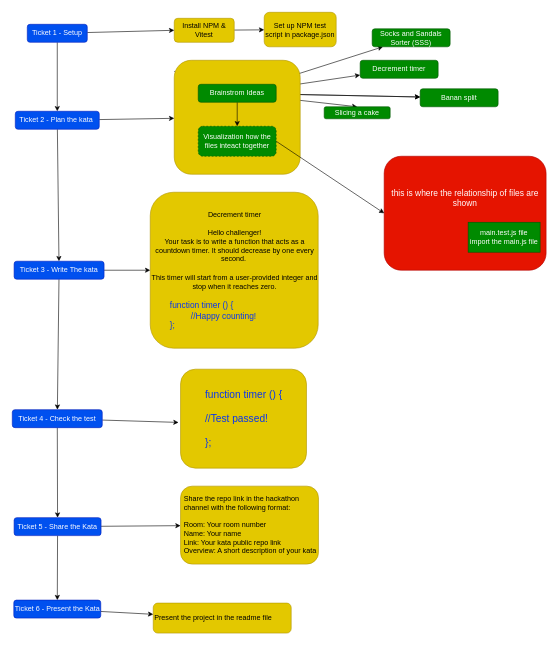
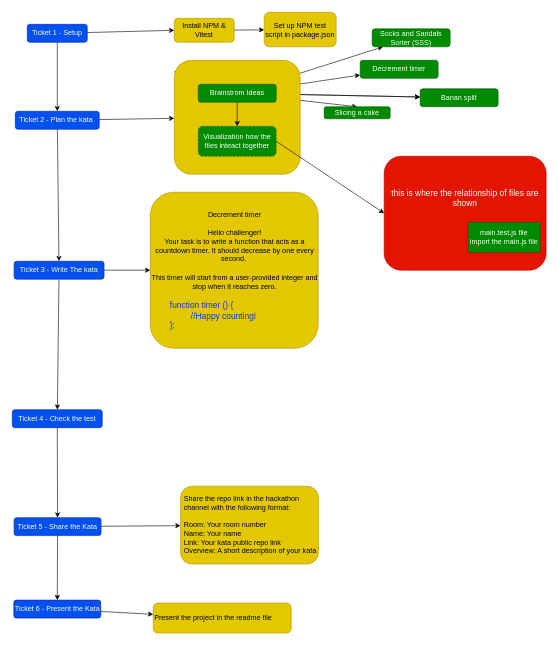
  <mxCell id="0" />
  <mxCell id="1" parent="0" />
  <mxCell id="2" style="edgeStyle=none;html=1;" parent="1" source="3" target="9" edge="1"><mxGeometry relative="1" as="geometry" /></mxCell>
  <mxCell id="3" value="Install NPM &amp;amp; Vitest" style="rounded=1;whiteSpace=wrap;html=1;fillColor=#e3c800;fontColor=#000000;strokeColor=#B09500;" parent="1" vertex="1"><mxGeometry x="290" y="30" width="100" height="40" as="geometry" /></mxCell>
  <mxCell id="4" style="edgeStyle=none;html=1;entryX=0.5;entryY=0;entryDx=0;entryDy=0;" parent="1" source="36" target="10" edge="1"><mxGeometry relative="1" as="geometry" /></mxCell>
  <mxCell id="5" value="" style="edgeStyle=none;html=1;" parent="1" source="36" target="11" edge="1"><mxGeometry relative="1" as="geometry" /></mxCell>
  <mxCell id="6" style="edgeStyle=none;html=1;" parent="1" source="36" target="12" edge="1"><mxGeometry relative="1" as="geometry" /></mxCell>
  <mxCell id="7" value="" style="edgeStyle=none;html=1;" parent="1" source="36" target="11" edge="1"><mxGeometry relative="1" as="geometry" /></mxCell>
  <mxCell id="8" value="" style="edgeStyle=none;html=1;" parent="1" source="36" target="33" edge="1"><mxGeometry relative="1" as="geometry" /></mxCell>
  <mxCell id="9" value="Set up NPM test script in package.json" style="whiteSpace=wrap;html=1;fillColor=#e3c800;strokeColor=#B09500;fontColor=#000000;rounded=1;" parent="1" vertex="1"><mxGeometry x="440" y="20" width="120" height="57.5" as="geometry" /></mxCell>
  <mxCell id="10" value="Slicing a cake" style="whiteSpace=wrap;html=1;fillColor=#008a00;strokeColor=#005700;fontColor=#ffffff;rounded=1;" parent="1" vertex="1"><mxGeometry x="540" y="177.5" width="110" height="20" as="geometry" /></mxCell>
  <mxCell id="11" value="Banan split" style="rounded=1;whiteSpace=wrap;html=1;fillColor=#008a00;strokeColor=#005700;fontColor=#ffffff;" parent="1" vertex="1"><mxGeometry x="700" y="147.5" width="130" height="30" as="geometry" /></mxCell>
  <mxCell id="12" value="Socks and Sandals Sorter (SSS)" style="rounded=1;whiteSpace=wrap;html=1;fillColor=#008a00;strokeColor=#005700;fontColor=#ffffff;" parent="1" vertex="1"><mxGeometry x="620" y="47.5" width="130" height="30" as="geometry" /></mxCell>
  <mxCell id="13" style="edgeStyle=none;html=1;entryX=0;entryY=0.25;entryDx=0;entryDy=0;" parent="1" source="14" target="36" edge="1"><mxGeometry relative="1" as="geometry" /></mxCell>
  <mxCell id="14" value="" style="whiteSpace=wrap;html=1;fillColor=#e3c800;strokeColor=#B09500;fontColor=#000000;rounded=1;align=center;" parent="1" vertex="1"><mxGeometry x="290" y="100" width="210" height="190" as="geometry" /></mxCell>
  <mxCell id="15" style="edgeStyle=none;html=1;entryX=0.5;entryY=0;entryDx=0;entryDy=0;" parent="1" source="17" target="20" edge="1"><mxGeometry relative="1" as="geometry" /></mxCell>
  <mxCell id="16" style="edgeStyle=none;html=1;entryX=0;entryY=0.5;entryDx=0;entryDy=0;" parent="1" source="17" target="3" edge="1"><mxGeometry relative="1" as="geometry" /></mxCell>
  <mxCell id="17" value="Ticket 1 - Setup" style="rounded=1;whiteSpace=wrap;html=1;fillColor=#0050ef;fontColor=#ffffff;strokeColor=#001DBC;" parent="1" vertex="1"><mxGeometry x="45" y="40" width="100" height="30" as="geometry" /></mxCell>
  <mxCell id="18" style="edgeStyle=none;html=1;" parent="1" source="20" target="14" edge="1"><mxGeometry relative="1" as="geometry" /></mxCell>
  <mxCell id="19" value="" style="edgeStyle=none;html=1;" parent="1" source="20" target="23" edge="1"><mxGeometry relative="1" as="geometry" /></mxCell>
  <mxCell id="20" value="Ticket 2 - Plan the kata&amp;nbsp;" style="rounded=1;whiteSpace=wrap;html=1;fillColor=#0050ef;fontColor=#ffffff;strokeColor=#001DBC;" parent="1" vertex="1"><mxGeometry x="25" y="185" width="140" height="30" as="geometry" /></mxCell>
  <mxCell id="21" style="edgeStyle=none;html=1;entryX=0;entryY=0.5;entryDx=0;entryDy=0;" parent="1" source="23" target="24" edge="1"><mxGeometry relative="1" as="geometry" /></mxCell>
  <mxCell id="22" value="" style="edgeStyle=none;html=1;" parent="1" source="23" target="27" edge="1"><mxGeometry relative="1" as="geometry" /></mxCell>
  <mxCell id="23" value="Ticket 3 - Write The kata" style="rounded=1;whiteSpace=wrap;html=1;fillColor=#0050ef;fontColor=#ffffff;strokeColor=#001DBC;" parent="1" vertex="1"><mxGeometry x="23" y="435" width="150" height="30" as="geometry" /></mxCell>
  <mxCell id="24" value="&lt;p style=&quot;margin: 0in; font-family: Calibri; font-size: 11px;&quot;&gt;&lt;/p&gt;&lt;font style=&quot;font-size: 14px;&quot;&gt;&lt;div style=&quot;font-size: 11px; text-align: center;&quot;&gt;&lt;span style=&quot;font-size: 12px; background-color: initial;&quot;&gt;Decrement timer&lt;/span&gt;&lt;/div&gt;&lt;div style=&quot;text-align: center;&quot;&gt;&lt;br&gt;&lt;/div&gt;&lt;span style=&quot;font-size: 12px;&quot;&gt;&lt;div style=&quot;text-align: center;&quot;&gt;&lt;span style=&quot;background-color: initial;&quot;&gt;Hello challenger!&lt;/span&gt;&lt;/div&gt;&lt;/span&gt;&lt;span style=&quot;font-size: 12px;&quot;&gt;&lt;div style=&quot;text-align: center;&quot;&gt;&lt;span style=&quot;background-color: initial;&quot;&gt;Your task is to write a function that acts as a countdown timer. It should decrease by one every second.&amp;nbsp;&lt;/span&gt;&lt;/div&gt;&lt;/span&gt;&lt;div style=&quot;text-align: center;&quot;&gt;&lt;br&gt;&lt;/div&gt;&lt;span style=&quot;font-size: 12px;&quot;&gt;&lt;div style=&quot;text-align: center;&quot;&gt;&lt;span style=&quot;background-color: initial;&quot;&gt;This timer will start from a user-provided integer and stop when it reaches zero.&lt;/span&gt;&lt;/div&gt;&lt;/span&gt;&lt;div style=&quot;text-align: center;&quot;&gt;&lt;br&gt;&lt;/div&gt;&lt;div style=&quot;&quot;&gt;&lt;font style=&quot;font-size: 14px;&quot; color=&quot;#0936ec&quot;&gt;&lt;span style=&quot;&quot;&gt;&#09;&lt;/span&gt;&lt;span style=&quot;white-space: pre;&quot;&gt;&#09;&lt;/span&gt;function timer () {&lt;/font&gt;&lt;/div&gt;&lt;div style=&quot;&quot;&gt;&lt;font style=&quot;font-size: 14px;&quot; color=&quot;#0936ec&quot;&gt;&amp;nbsp;&lt;span style=&quot;white-space: pre;&quot;&gt;&#09;&lt;/span&gt;&lt;/font&gt;&lt;span style=&quot;color: rgb(9, 54, 236); background-color: initial;&quot;&gt;&#09;&lt;span style=&quot;white-space: pre;&quot;&gt;&#09;&lt;/span&gt;&lt;/span&gt;&lt;span style=&quot;color: rgb(9, 54, 236); background-color: initial;&quot;&gt;&#09;&lt;/span&gt;&lt;span style=&quot;color: rgb(9, 54, 236); background-color: initial;&quot;&gt;//Happy counting!&lt;/span&gt;&lt;/div&gt;&lt;div style=&quot;&quot;&gt;&lt;font style=&quot;font-size: 14px;&quot; color=&quot;#0936ec&quot;&gt;&lt;span style=&quot;&quot;&gt;&#09;&lt;/span&gt;&lt;span style=&quot;white-space: pre;&quot;&gt;&#09;&lt;/span&gt;};&lt;/font&gt;&lt;/div&gt;&lt;/font&gt;" style="whiteSpace=wrap;html=1;fillColor=#e3c800;strokeColor=#B09500;fontColor=#000000;rounded=1;align=left;glass=0;strokeWidth=1;" parent="1" vertex="1"><mxGeometry x="250" y="320" width="280" height="260" as="geometry" /></mxCell>
  <mxCell id="25" value="" style="edgeStyle=none;html=1;" parent="1" source="27" target="31" edge="1"><mxGeometry relative="1" as="geometry" /></mxCell>
- <mxCell id="26" style="edgeStyle=none;html=1;entryX=-0.016;entryY=0.538;entryDx=0;entryDy=0;entryPerimeter=0;fontSize=11;fontColor=#0936ec;" parent="1" source="27" target="28" edge="1"><mxGeometry relative="1" as="geometry" /></mxCell>
  <mxCell id="27" value="Ticket 4 - Check the test" style="rounded=1;whiteSpace=wrap;html=1;fillColor=#0050ef;fontColor=#ffffff;strokeColor=#001DBC;" parent="1" vertex="1"><mxGeometry x="20" y="682.5" width="150" height="30" as="geometry" /></mxCell>
- <mxCell id="28" value="&lt;div style=&quot;text-align: left; font-size: 17px;&quot;&gt;&lt;font style=&quot;font-size: 17px;&quot; color=&quot;#0936ec&quot;&gt;function timer () {&lt;/font&gt;&lt;/div&gt;&lt;div style=&quot;text-align: left; font-size: 17px;&quot;&gt;&lt;font style=&quot;font-size: 17px;&quot; color=&quot;#0936ec&quot;&gt;&lt;br&gt;&lt;/font&gt;&lt;/div&gt;&lt;div style=&quot;text-align: left; font-size: 17px;&quot;&gt;&lt;font style=&quot;font-size: 17px;&quot; color=&quot;#0936ec&quot;&gt;&lt;span style=&quot;&quot;&gt;&#09;&lt;/span&gt;&lt;span style=&quot;&quot;&gt;&#09;&lt;/span&gt;//Test passed!&lt;br&gt;&lt;/font&gt;&lt;/div&gt;&lt;div style=&quot;text-align: left; font-size: 17px;&quot;&gt;&lt;font style=&quot;font-size: 17px;&quot; color=&quot;#0936ec&quot;&gt;&lt;br&gt;&lt;/font&gt;&lt;/div&gt;&lt;div style=&quot;text-align: left; font-size: 17px;&quot;&gt;&lt;font style=&quot;font-size: 17px;&quot; color=&quot;#0936ec&quot;&gt;&#09;};&lt;/font&gt;&lt;/div&gt;" style="whiteSpace=wrap;html=1;fillColor=#e3c800;strokeColor=#B09500;fontColor=#000000;rounded=1;" parent="1" vertex="1"><mxGeometry x="300.5" y="615" width="210" height="165" as="geometry" /></mxCell>
  <mxCell id="29" style="edgeStyle=none;html=1;" parent="1" source="31" target="32" edge="1"><mxGeometry relative="1" as="geometry" /></mxCell>
  <mxCell id="30" value="" style="edgeStyle=none;html=1;fontSize=14;" parent="1" source="31" target="40" edge="1"><mxGeometry relative="1" as="geometry" /></mxCell>
  <mxCell id="31" value="Ticket 5 - Share the Kata" style="rounded=1;whiteSpace=wrap;html=1;fillColor=#0050ef;fontColor=#ffffff;strokeColor=#001DBC;" parent="1" vertex="1"><mxGeometry x="23" y="862.5" width="145" height="30" as="geometry" /></mxCell>
  <mxCell id="32" value="&lt;div style=&quot;&quot;&gt;&lt;span style=&quot;background-color: initial;&quot;&gt;&amp;nbsp;Share the repo link in the hackathon&amp;nbsp; &amp;nbsp; &amp;nbsp;channel with the following format:&lt;/span&gt;&lt;/div&gt;&lt;div style=&quot;&quot;&gt;&lt;span style=&quot;background-color: initial;&quot;&gt;&lt;br&gt;&lt;/span&gt;&lt;/div&gt;&lt;div style=&quot;&quot;&gt;&lt;span style=&quot;background-color: initial;&quot;&gt;&amp;nbsp;Room: Your room number&lt;/span&gt;&lt;/div&gt;&lt;div style=&quot;&quot;&gt;&amp;nbsp;Name: Your name&lt;/div&gt;&lt;div style=&quot;&quot;&gt;&amp;nbsp;Link: Your kata public repo link&lt;/div&gt;&lt;div style=&quot;&quot;&gt;&amp;nbsp;Overview: A short description of your kata&lt;/div&gt;" style="whiteSpace=wrap;html=1;fillColor=#e3c800;strokeColor=#B09500;fontColor=#000000;rounded=1;align=left;" parent="1" vertex="1"><mxGeometry x="300.5" y="810" width="230" height="130" as="geometry" /></mxCell>
  <mxCell id="33" value="Decrement timer" style="rounded=1;whiteSpace=wrap;html=1;fillColor=#008a00;strokeColor=#005700;fontColor=#ffffff;" parent="1" vertex="1"><mxGeometry x="600" y="100" width="130" height="30" as="geometry" /></mxCell>
  <mxCell id="34" value="&lt;font style=&quot;font-size: 14px;&quot;&gt;this is where the relationship of files are shown&lt;br&gt;&lt;br&gt;&lt;br&gt;&lt;br&gt;&lt;/font&gt;" style="rounded=1;whiteSpace=wrap;html=1;fillColor=#e51400;strokeColor=#B20000;fontColor=#ffffff;" parent="1" vertex="1"><mxGeometry x="640" y="260" width="270" height="190" as="geometry" /></mxCell>
  <mxCell id="35" value="" style="edgeStyle=none;html=1;fontSize=14;" parent="1" source="36" target="38" edge="1"><mxGeometry relative="1" as="geometry" /></mxCell>
  <mxCell id="36" value="Brainstrom Ideas" style="rounded=1;whiteSpace=wrap;html=1;fillColor=#008a00;strokeColor=#005700;fontColor=#ffffff;" parent="1" vertex="1"><mxGeometry x="330" y="140" width="130" height="30" as="geometry" /></mxCell>
  <mxCell id="37" style="edgeStyle=none;html=1;exitX=1;exitY=0.5;exitDx=0;exitDy=0;entryX=0;entryY=0.5;entryDx=0;entryDy=0;fontSize=14;" parent="1" source="38" target="34" edge="1"><mxGeometry relative="1" as="geometry" /></mxCell>
  <mxCell id="38" value="Visualization how the files inteact together" style="rounded=1;whiteSpace=wrap;html=1;fillColor=#008a00;strokeColor=#005700;fontColor=#ffffff;dashed=1;" parent="1" vertex="1"><mxGeometry x="330" y="210" width="130" height="50" as="geometry" /></mxCell>
  <mxCell id="39" style="edgeStyle=none;html=1;fontSize=14;" parent="1" source="40" target="41" edge="1"><mxGeometry relative="1" as="geometry" /></mxCell>
  <mxCell id="40" value="Ticket 6 - Present the Kata" style="rounded=1;whiteSpace=wrap;html=1;fillColor=#0050ef;fontColor=#ffffff;strokeColor=#001DBC;" parent="1" vertex="1"><mxGeometry x="22.5" y="1000" width="145" height="30" as="geometry" /></mxCell>
  <mxCell id="41" value="Present the project in the readme file" style="whiteSpace=wrap;html=1;fillColor=#e3c800;strokeColor=#B09500;fontColor=#000000;rounded=1;align=left;" parent="1" vertex="1"><mxGeometry x="255" y="1005" width="230" height="50" as="geometry" /></mxCell>
  <mxCell id="42" value="main.test.js file&lt;br&gt;import the main.js file" style="rounded=0;whiteSpace=wrap;html=1;fillColor=#008a00;fontColor=#ffffff;strokeColor=#005700;" parent="1" vertex="1"><mxGeometry x="780" y="370" width="120" height="50" as="geometry" /></mxCell>
